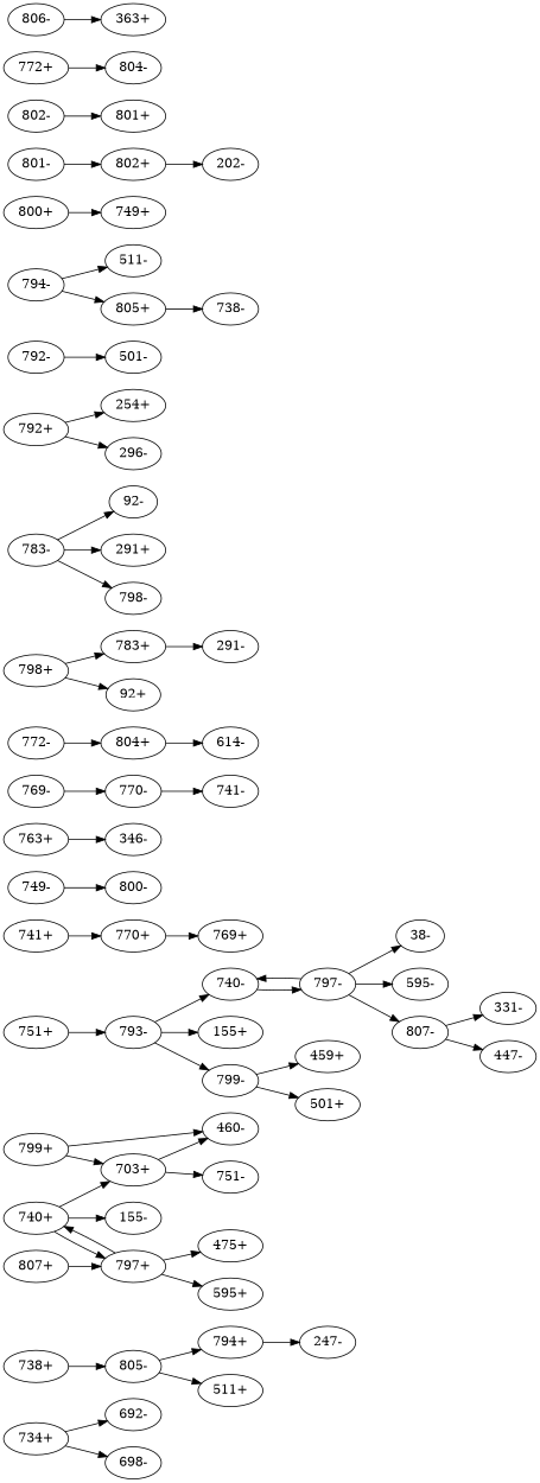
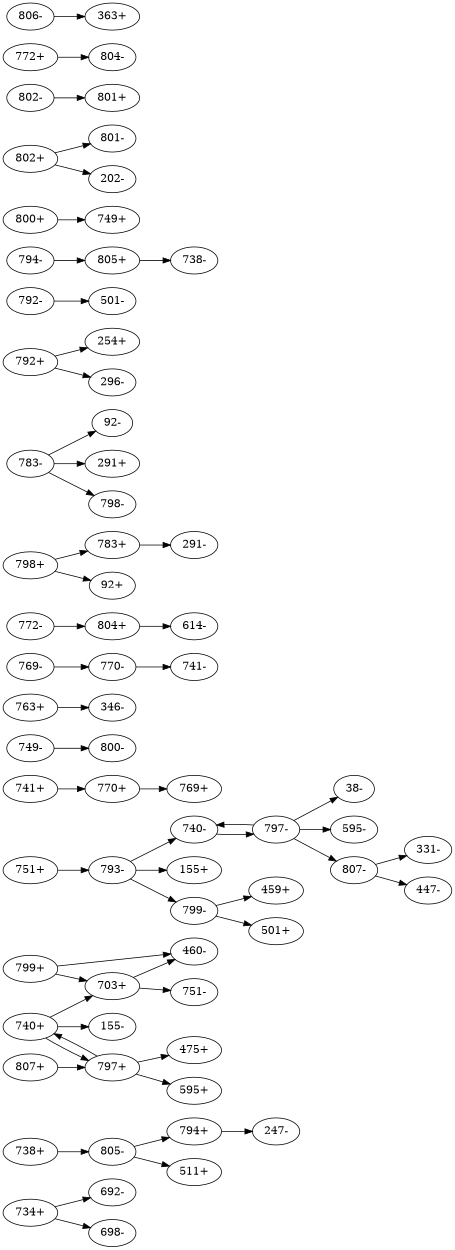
  digraph {
    k=29
    n=10
    rankdir=LR
    s=290
    edge [d=6 e=4.7 n=19]
    "734+"
    "692-"
    "698-"
    "738+"
    "805-"
    "794+"
    "511+"
    "247-"
    "740+"
    "155-"
    n11 [label="703+"]
    "797+"
    "460-"
    "751-"
    "475+"
    "595+"
    "740-"
    "797-"
    "38-"
    "595-"
    "807-"
    "331-"
    "447-"
    "741+"
    "770+"
    "769+"
    "749-"
    "800-"
    "751+"
    "793-"
    "155+"
    "799-"
    n33 [label="459+"]
    "501+"
    "763+"
    "346-"
    "769-"
    "770-"
    "741-"
    "772-"
    "804+"
    "614-"
    "783+"
    "291-"
    "783-"
    "92-"
    "291+"
    "798-"
    "792+"
    "254+"
    "296-"
    "792-"
    "501-"
    "794-"
-   "511-"
    "805+"
    "738-"
    "798+"
    "92+"
    "799+"
    "800+"
    "749+"
    "801-"
    "802+"
    "202-"
    "802-"
    "801+"
    "772+"
    "804-"
    "806-"
    "363+"
    "807+"
    "734+" -> "692-" [d=-2 e=2.4 n=76]
    "734+" -> "698-" [d=-22 e=4.5 n=21]
    "738+" -> "805-" [d=-184 e=4.0 n=27]
    "805-" -> "794+" [d=-91 e=2.5 n=69]
    "805-" -> "511+" [d=-26 e=3.6 n=33]
    "794+" -> "247-" [d=-11309 e=5.3 n=15]
    "740+" -> "155-" [d=-27 e=3.7 n=32]
    "740+" -> n11 [d=32 e=4.3 n=23]
    "740+" -> "797+" [d=-6166]
    n11 -> "460-" [d=-4061 e=4.1 n=25]
    n11 -> "751-" [d=-200 e=5.5 n=14]
    "797+" -> "740+" [d=-9191]
    "797+" -> "475+" [d=-1255 e=5.7 n=13]
    "797+" -> "595+" [d=-10571 e=6.5 n=10]
    "740-" -> "797-" [d=-9191]
    "797-" -> "740-" [d=-6166]
    "797-" -> "38-" [d=21 e=4.1 n=26]
    "797-" -> "595-" [d=-2723 e=5.0 n=17]
    "797-" -> "807-" [d=-12638 e=5.7 n=13]
    "807-" -> "331-" [d=-9724 e=4.4 n=22]
    "807-" -> "447-" [d=0 e=2.6 n=62]
    "741+" -> "770+" [d=15 e=4.5 n=21]
    "770+" -> "769+" [d=-183 e=3.0 n=46]
    "749-" -> "800-" [e=3.8 n=30]
    "751+" -> "793-" [d=-200 e=5.5 n=14]
    "793-" -> "740-" [d=32 e=4.3 n=23]
    "793-" -> "155+" [d=12 e=6.5 n=10]
    "793-" -> "799-" [d=-1189 e=5.0 n=17]
    "799-" -> n33 [d=-6 e=4.9 n=18]
    "799-" -> "501+" [d=37 e=4.6 n=20]
    "763+" -> "346-" [d=-23 e=4.1 n=26]
    "769-" -> "770-" [d=-183 e=3.0 n=46]
    "770-" -> "741-" [d=15 e=4.5 n=21]
    "772-" -> "804+" [d=-4]
    "804+" -> "614-" [d=1 e=5.3 n=15]
    "783+" -> "291-" [d=-1949 e=6.2 n=11]
    "783-" -> "92-" [d=28 e=3.9 n=28]
    "783-" -> "291+" [d=14 e=4.5 n=21]
    "783-" -> "798-" [d=-50 e=3.9 n=28]
    "792+" -> "254+" [d=-24 e=5.7 n=13]
    "792+" -> "296-" [d=26 e=3.5 n=35]
    "792-" -> "501-" [d=74 e=3.5 n=35]
-   "794-" -> "511-" [d=-28 e=3.4 n=36]
    "794-" -> "805+" [d=-91 e=2.5 n=69]
    "805+" -> "738-" [d=-184 e=4.0 n=27]
    "798+" -> "783+" [d=-50 e=3.9 n=28]
    "798+" -> "92+" [d=49 e=3.8 n=30]
    "799+" -> n11 [d=-1189 e=5.0 n=17]
    "799+" -> "460-" [e=6.0 n=12]
    "800+" -> "749+" [e=3.8 n=30]
-   "801-" -> "802+" [d=-105 e=2.8 n=56]
+   "802+" -> "801-" [d=-105 e=2.8 n=56]
    "802+" -> "202-" [d=-11 e=2.5 n=67]
    "802-" -> "801+" [d=-105 e=2.8 n=56]
    "772+" -> "804-" [d=-4]
    "806-" -> "363+" [d=-28 e=1.9 n=122]
    "807+" -> "797+" [d=-12638 e=5.7 n=13]
  }
